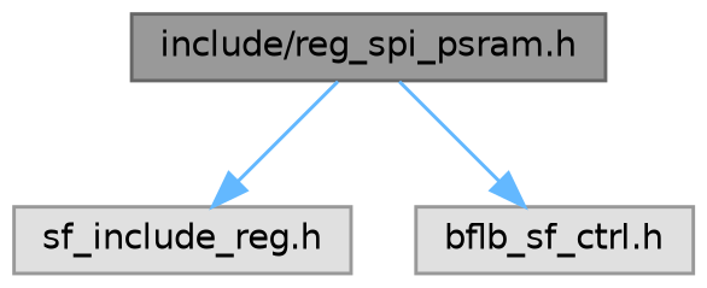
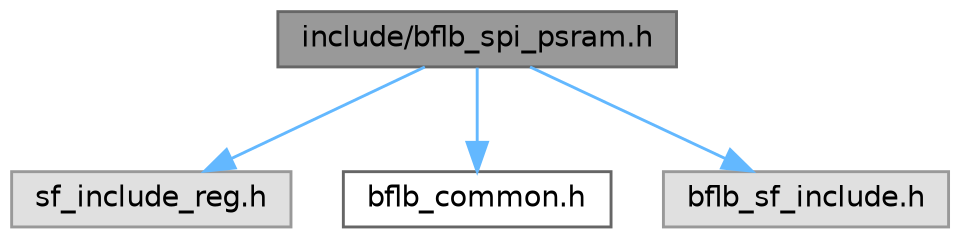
  digraph {
    node [color=grey60 fillcolor="#E0E0E0" fontname=Helvetica fontsize=10 shape=box style=filled]
    edge [color=steelblue1 fontname=Helvetica fontsize=10 labelfontname=Helvetica labelfontsize=10 style=solid]
-   n1 [color=gray40 fillcolor=grey60 fontcolor=black height=0.2 label="include/reg_spi_psram.h" width=0.4]
+   n1 [color=gray40 fillcolor=grey60 fontcolor=black height=0.2 label="include/bflb_spi_psram.h" width=0.4]
    n2 [height=0.2 label="sf_include_reg.h" width=0.4]
-   n4 [height=0.2 label="bflb_sf_ctrl.h" width=0.4]
+   n3 [color=grey40 fillcolor=white height=0.2 label="bflb_common.h" width=0.4]
+   n4 [height=0.2 label="bflb_sf_include.h" width=0.4]
    n1 -> n2
+   n1 -> n3
    n1 -> n4
  }
